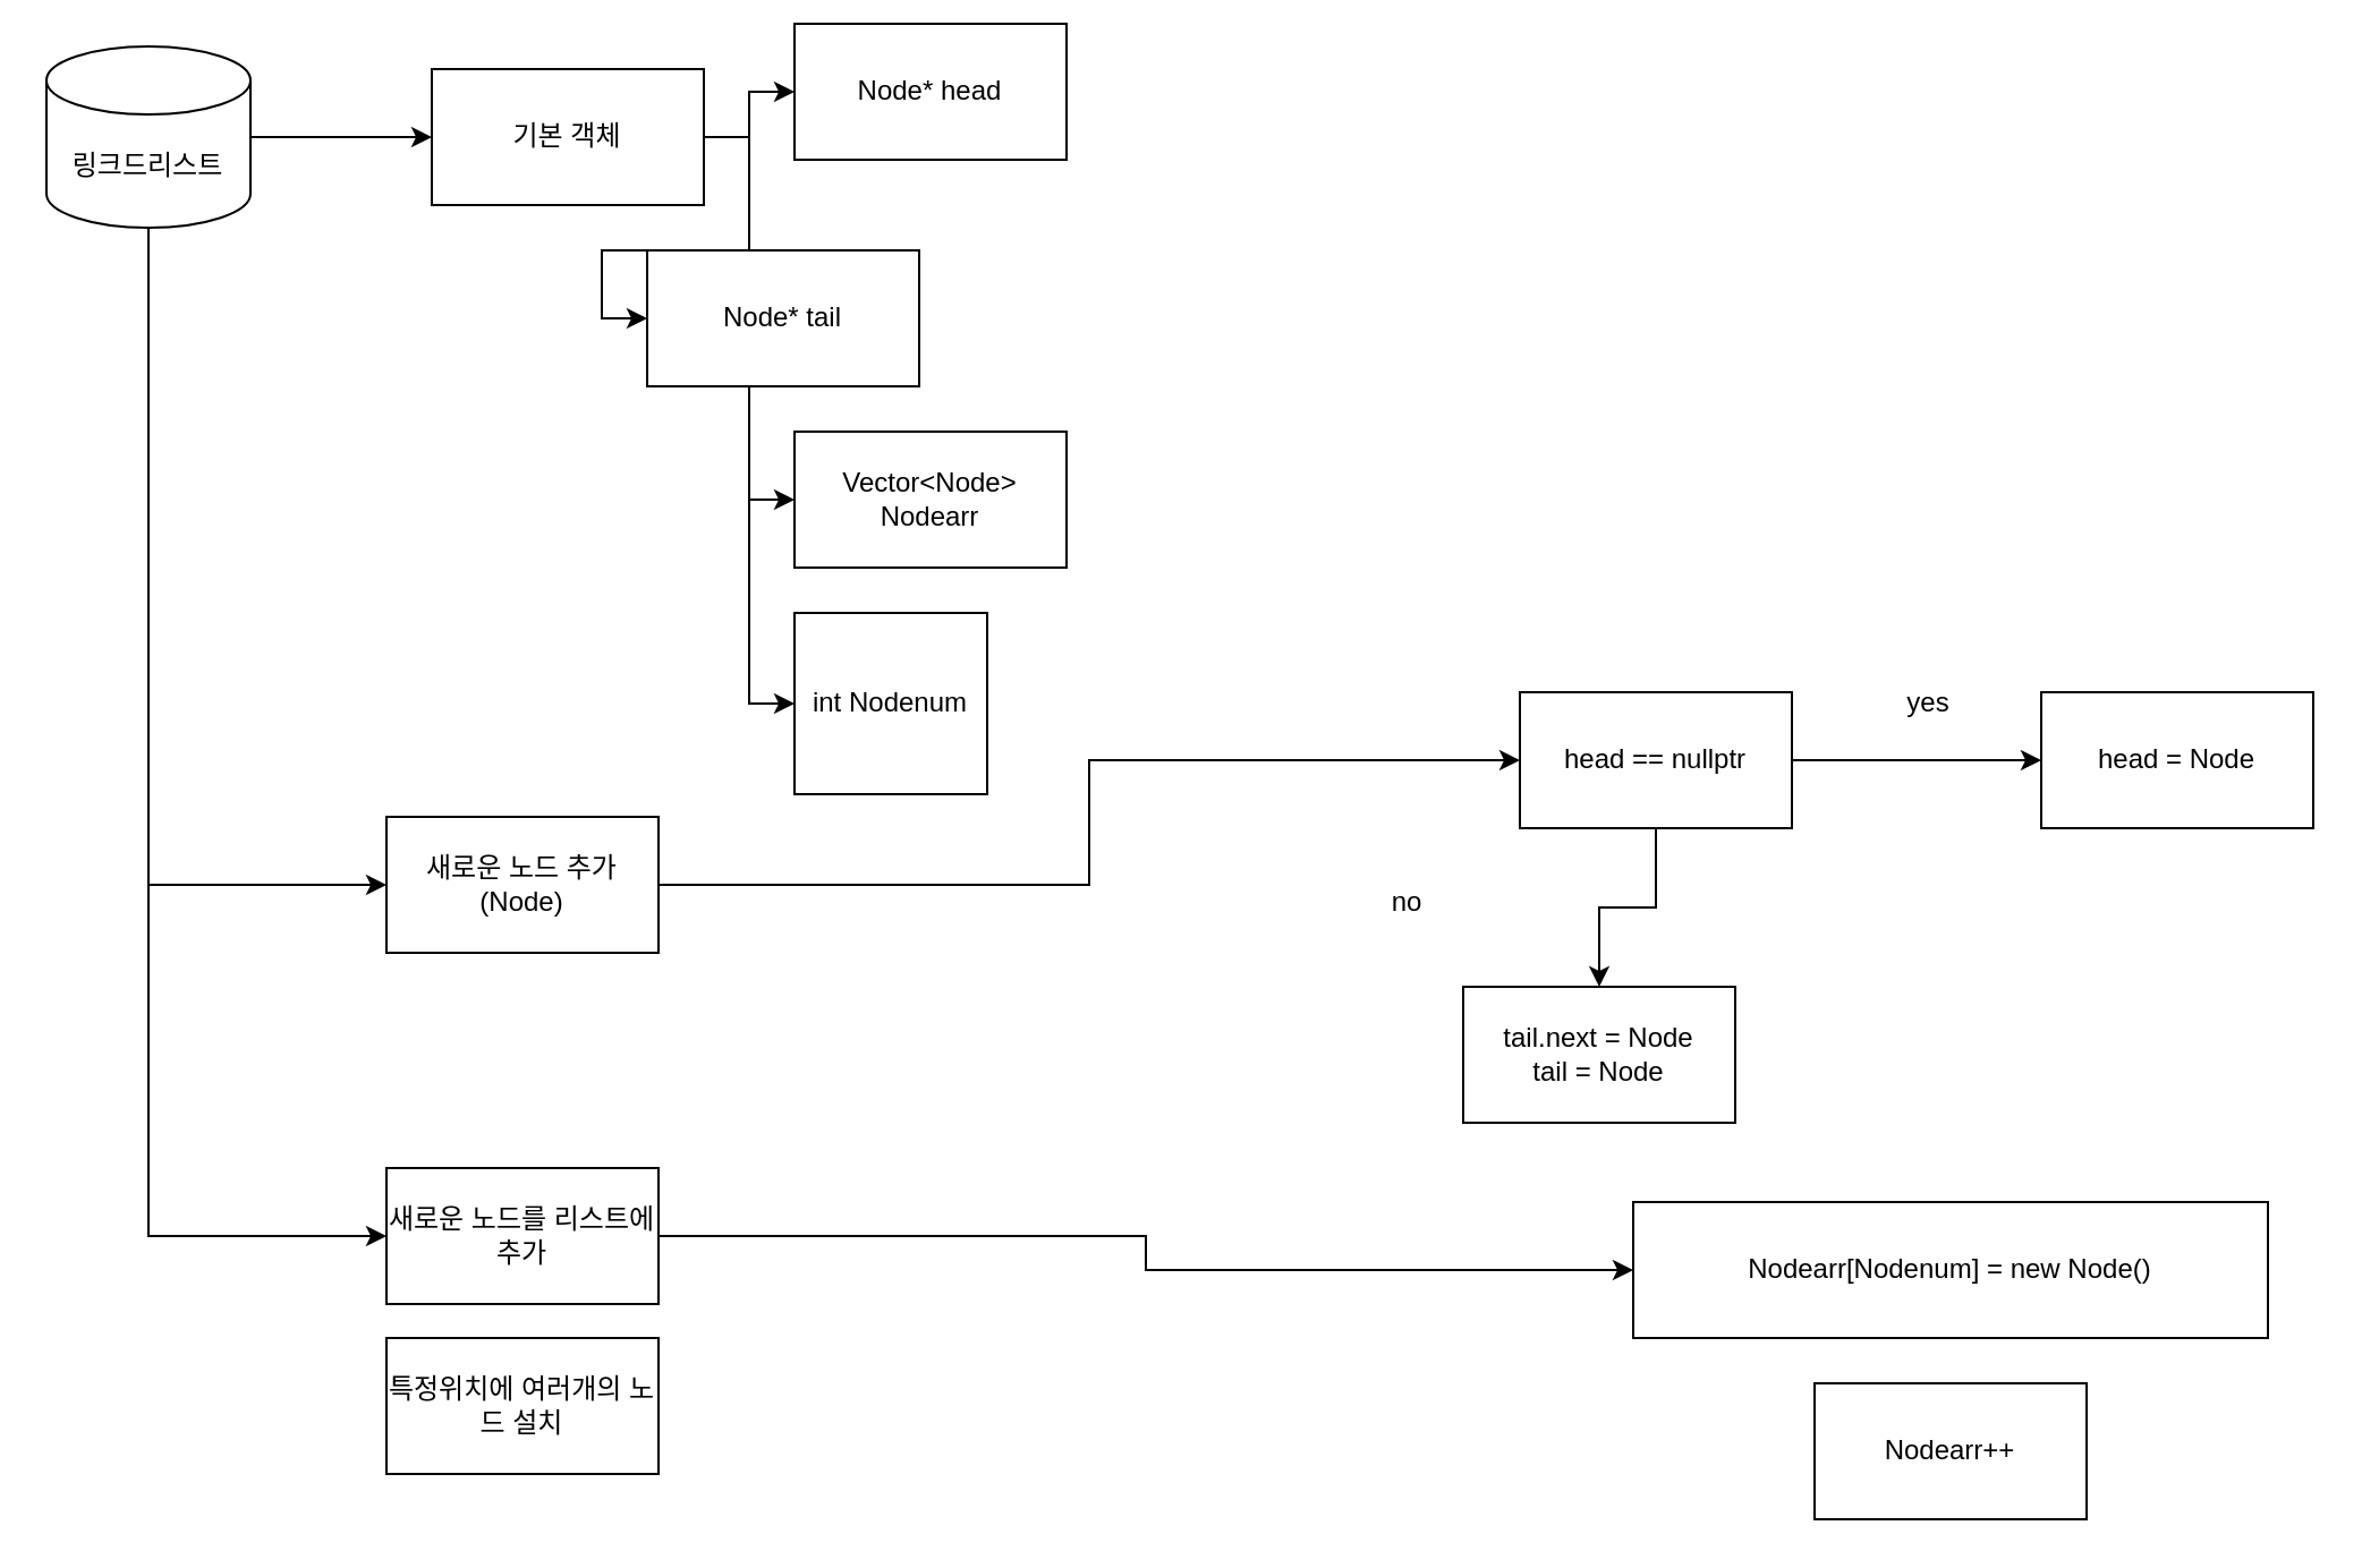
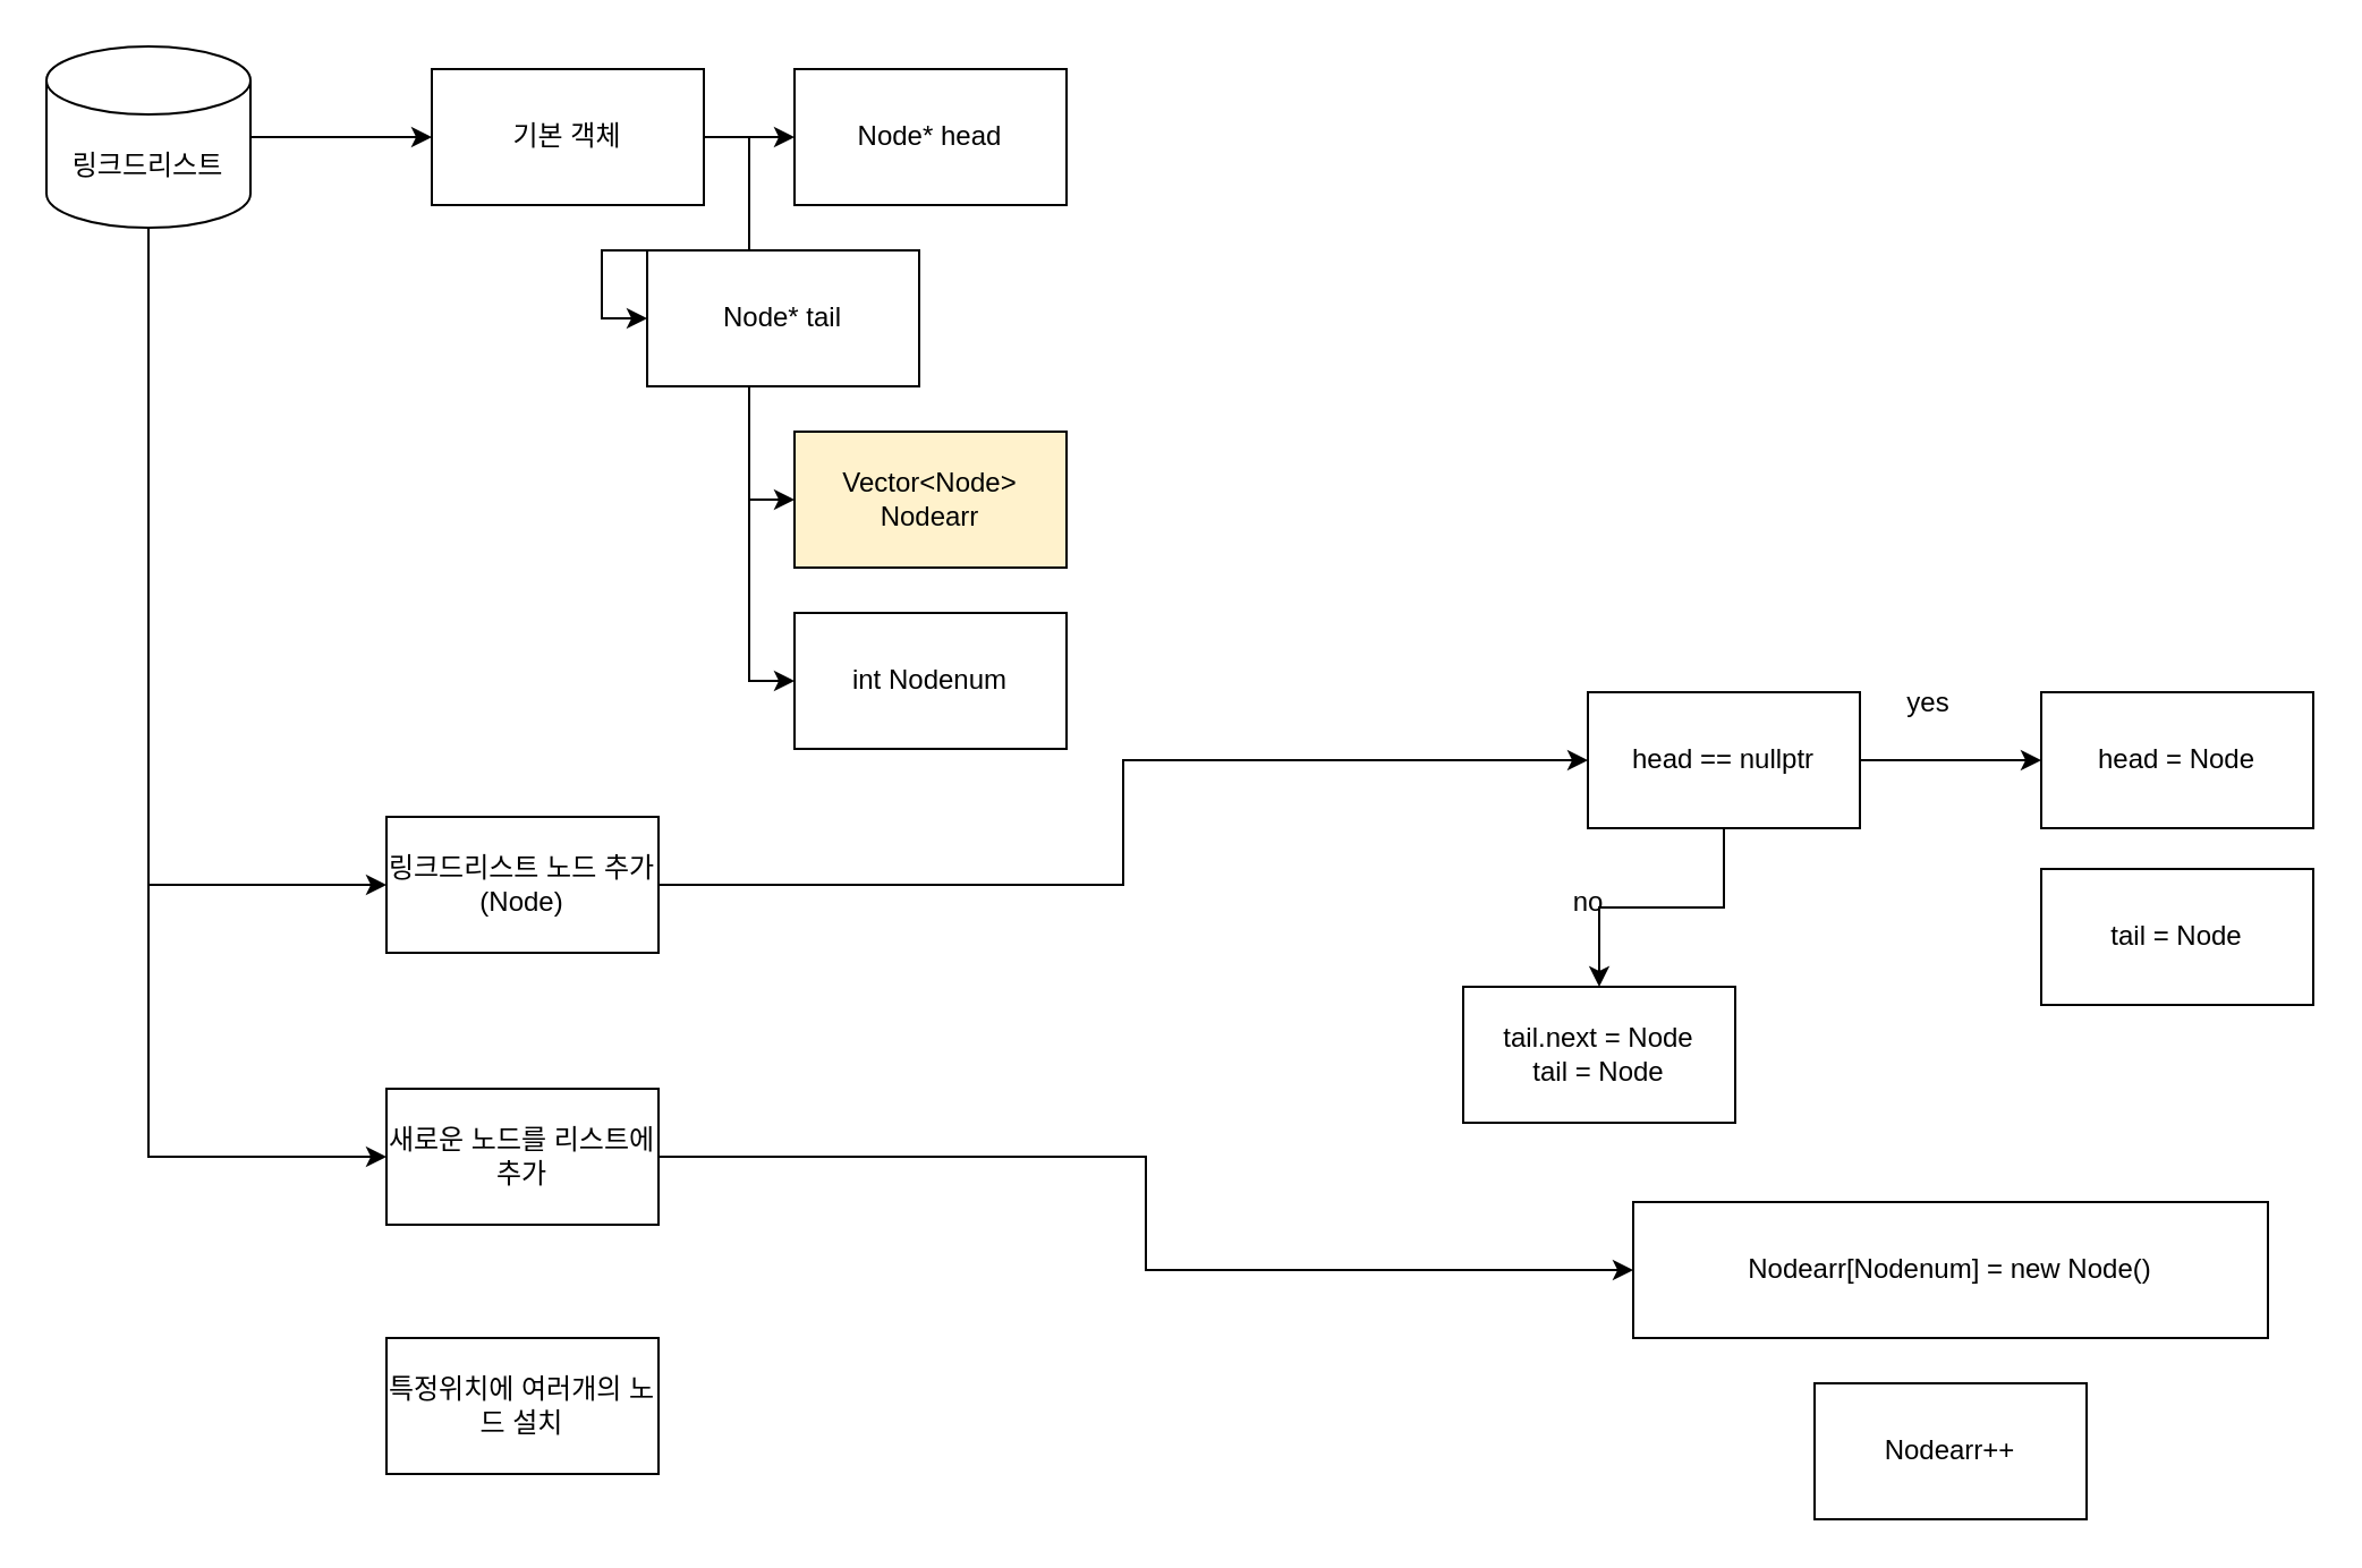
  <mxCell id="0" />
  <mxCell id="1" parent="0" />
  <mxCell id="2" style="edgeStyle=orthogonalEdgeStyle;rounded=0;orthogonalLoop=1;jettySize=auto;html=1;entryX=0;entryY=0.5;entryDx=0;entryDy=0;" parent="1" source="3" target="21" edge="1"><mxGeometry relative="1" as="geometry" /></mxCell>
- <mxCell id="3" value="새로운 노드 추가(Node)" style="rounded=0;whiteSpace=wrap;html=1;" parent="1" vertex="1"><mxGeometry x="170" y="360" width="120" height="60" as="geometry" /></mxCell>
+ <mxCell id="3" value="링크드리스트 노드 추가(Node)" style="rounded=0;whiteSpace=wrap;html=1;" parent="1" vertex="1"><mxGeometry x="170" y="360" width="120" height="60" as="geometry" /></mxCell>
  <mxCell id="4" style="edgeStyle=orthogonalEdgeStyle;rounded=0;orthogonalLoop=1;jettySize=auto;html=1;exitX=0.5;exitY=1;exitDx=0;exitDy=0;exitPerimeter=0;entryX=0;entryY=0.5;entryDx=0;entryDy=0;" parent="1" source="7" target="9" edge="1"><mxGeometry relative="1" as="geometry" /></mxCell>
  <mxCell id="5" style="edgeStyle=orthogonalEdgeStyle;rounded=0;orthogonalLoop=1;jettySize=auto;html=1;exitX=0.5;exitY=1;exitDx=0;exitDy=0;exitPerimeter=0;entryX=0;entryY=0.5;entryDx=0;entryDy=0;" parent="1" source="7" target="3" edge="1"><mxGeometry relative="1" as="geometry" /></mxCell>
  <mxCell id="6" style="edgeStyle=orthogonalEdgeStyle;rounded=0;orthogonalLoop=1;jettySize=auto;html=1;entryX=0;entryY=0.5;entryDx=0;entryDy=0;" parent="1" source="7" target="14" edge="1"><mxGeometry relative="1" as="geometry" /></mxCell>
  <mxCell id="7" value="링크드리스트" style="shape=cylinder3;whiteSpace=wrap;html=1;boundedLbl=1;backgroundOutline=1;size=15;" parent="1" vertex="1"><mxGeometry x="20" y="20" width="90" height="80" as="geometry" /></mxCell>
  <mxCell id="8" style="edgeStyle=orthogonalEdgeStyle;rounded=0;orthogonalLoop=1;jettySize=auto;html=1;exitX=1;exitY=0.5;exitDx=0;exitDy=0;entryX=0;entryY=0.5;entryDx=0;entryDy=0;" parent="1" source="9" target="27" edge="1"><mxGeometry relative="1" as="geometry" /></mxCell>
- <mxCell id="9" value="새로운 노드를 리스트에 추가" style="rounded=0;whiteSpace=wrap;html=1;" parent="1" vertex="1"><mxGeometry x="170" y="515" width="120" height="60" as="geometry" /></mxCell>
+ <mxCell id="9" value="새로운 노드를 리스트에 추가" style="rounded=0;whiteSpace=wrap;html=1;" parent="1" vertex="1"><mxGeometry x="170" y="480" width="120" height="60" as="geometry" /></mxCell>
  <mxCell id="10" style="edgeStyle=orthogonalEdgeStyle;rounded=0;orthogonalLoop=1;jettySize=auto;html=1;exitX=1;exitY=0.5;exitDx=0;exitDy=0;" parent="1" source="14" target="15" edge="1"><mxGeometry relative="1" as="geometry" /></mxCell>
  <mxCell id="11" style="edgeStyle=orthogonalEdgeStyle;rounded=0;orthogonalLoop=1;jettySize=auto;html=1;exitX=1;exitY=0.5;exitDx=0;exitDy=0;entryX=0;entryY=0.5;entryDx=0;entryDy=0;" parent="1" source="14" target="16" edge="1"><mxGeometry relative="1" as="geometry" /></mxCell>
  <mxCell id="12" style="edgeStyle=orthogonalEdgeStyle;rounded=0;orthogonalLoop=1;jettySize=auto;html=1;entryX=0;entryY=0.5;entryDx=0;entryDy=0;" parent="1" source="14" target="17" edge="1"><mxGeometry relative="1" as="geometry" /></mxCell>
  <mxCell id="13" style="edgeStyle=orthogonalEdgeStyle;rounded=0;orthogonalLoop=1;jettySize=auto;html=1;entryX=0;entryY=0.5;entryDx=0;entryDy=0;" parent="1" source="14" target="18" edge="1"><mxGeometry relative="1" as="geometry" /></mxCell>
  <mxCell id="14" value="기본 객체" style="whiteSpace=wrap;html=1;" parent="1" vertex="1"><mxGeometry x="190" y="30" width="120" height="60" as="geometry" /></mxCell>
- <mxCell id="15" value="Node* head" style="whiteSpace=wrap;html=1;" parent="1" vertex="1"><mxGeometry x="350" y="10" width="120" height="60" as="geometry" /></mxCell>
+ <mxCell id="15" value="Node* head" style="whiteSpace=wrap;html=1;" parent="1" vertex="1"><mxGeometry x="350" y="30" width="120" height="60" as="geometry" /></mxCell>
  <mxCell id="16" value="Node* tail" style="whiteSpace=wrap;html=1;" parent="1" vertex="1"><mxGeometry x="285" y="110" width="120" height="60" as="geometry" /></mxCell>
- <mxCell id="17" value="Vector&amp;lt;Node&amp;gt; Nodearr" style="whiteSpace=wrap;html=1;" parent="1" vertex="1"><mxGeometry x="350" y="190" width="120" height="60" as="geometry" /></mxCell>
- <mxCell id="18" value="int Nodenum" style="whiteSpace=wrap;html=1;" parent="1" vertex="1"><mxGeometry x="350" y="270" width="85" height="80" as="geometry" /></mxCell>
+ <mxCell id="17" value="Vector&amp;lt;Node&amp;gt; Nodearr" style="whiteSpace=wrap;html=1;fillColor=#fff2cc;" parent="1" vertex="1"><mxGeometry x="350" y="190" width="120" height="60" as="geometry" /></mxCell>
+ <mxCell id="18" value="int Nodenum" style="whiteSpace=wrap;html=1;" parent="1" vertex="1"><mxGeometry x="350" y="270" width="120" height="60" as="geometry" /></mxCell>
  <mxCell id="19" style="edgeStyle=orthogonalEdgeStyle;rounded=0;orthogonalLoop=1;jettySize=auto;html=1;entryX=0;entryY=0.5;entryDx=0;entryDy=0;" parent="1" source="21" edge="1"><mxGeometry relative="1" as="geometry"><mxPoint x="900" y="335" as="targetPoint" /></mxGeometry></mxCell>
  <mxCell id="20" style="edgeStyle=orthogonalEdgeStyle;rounded=0;orthogonalLoop=1;jettySize=auto;html=1;exitX=0.5;exitY=1;exitDx=0;exitDy=0;" parent="1" source="21" target="26" edge="1"><mxGeometry relative="1" as="geometry" /></mxCell>
- <mxCell id="21" value="head == nullptr" style="whiteSpace=wrap;html=1;" parent="1" vertex="1"><mxGeometry x="670" y="305" width="120" height="60" as="geometry" /></mxCell>
- <mxCell id="22" value="no" style="text;html=1;align=center;verticalAlign=middle;resizable=0;points=[];autosize=1;strokeColor=none;fillColor=none;" parent="1" vertex="1"><mxGeometry x="600" y="383" width="40" height="30" as="geometry" /></mxCell>
+ <mxCell id="21" value="head == nullptr" style="whiteSpace=wrap;html=1;" parent="1" vertex="1"><mxGeometry x="700" y="305" width="120" height="60" as="geometry" /></mxCell>
+ <mxCell id="22" value="no" style="text;html=1;align=center;verticalAlign=middle;resizable=0;points=[];autosize=1;strokeColor=none;fillColor=none;" parent="1" vertex="1"><mxGeometry x="680" y="383" width="40" height="30" as="geometry" /></mxCell>
  <mxCell id="23" value="yes" style="text;html=1;align=center;verticalAlign=middle;resizable=0;points=[];autosize=1;strokeColor=none;fillColor=none;" parent="1" vertex="1"><mxGeometry x="830" y="295" width="40" height="30" as="geometry" /></mxCell>
  <mxCell id="24" value="head = Node" style="whiteSpace=wrap;html=1;" parent="1" vertex="1"><mxGeometry x="900" y="305" width="120" height="60" as="geometry" /></mxCell>
+ <mxCell id="25" value="tail = Node" style="whiteSpace=wrap;html=1;" parent="1" vertex="1"><mxGeometry x="900" y="383" width="120" height="60" as="geometry" /></mxCell>
  <mxCell id="26" value="tail.next = Node&lt;br&gt;tail = Node" style="whiteSpace=wrap;html=1;" parent="1" vertex="1"><mxGeometry x="645" y="435" width="120" height="60" as="geometry" /></mxCell>
  <mxCell id="27" value="Nodearr[Nodenum] = new Node()" style="whiteSpace=wrap;html=1;" parent="1" vertex="1"><mxGeometry x="720" y="530" width="280" height="60" as="geometry" /></mxCell>
  <mxCell id="28" value="Nodearr++" style="whiteSpace=wrap;html=1;" parent="1" vertex="1"><mxGeometry x="800" y="610" width="120" height="60" as="geometry" /></mxCell>
  <mxCell id="29" value="특정위치에 여러개의 노드 설치" style="rounded=0;whiteSpace=wrap;html=1;" parent="1" vertex="1"><mxGeometry x="170" y="590" width="120" height="60" as="geometry" /></mxCell>
